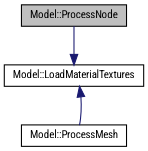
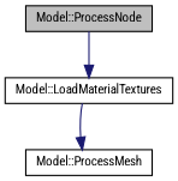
  digraph {
    fontname="Roboto Condensed"
    rankdir=TB
    node [color=black fontname="Roboto Condensed" fontsize=10 shape=record]
    edge [color=midnightblue fontname="Roboto Condensed" fontsize=10 labelfontname=FreeSans labelfontsize=10 style=solid]
    n1 [fillcolor=grey75 fontcolor=black height=0.2 label="Model::ProcessNode" style=filled width=0.4]
    n2 [height=0.2 label="Model::LoadMaterialTextures" width=0.4]
    n3 [height=0.2 label="Model::ProcessMesh" width=0.4]
    n1 -> n2
-   n3 -> n2
+   n2 -> n3
  }
